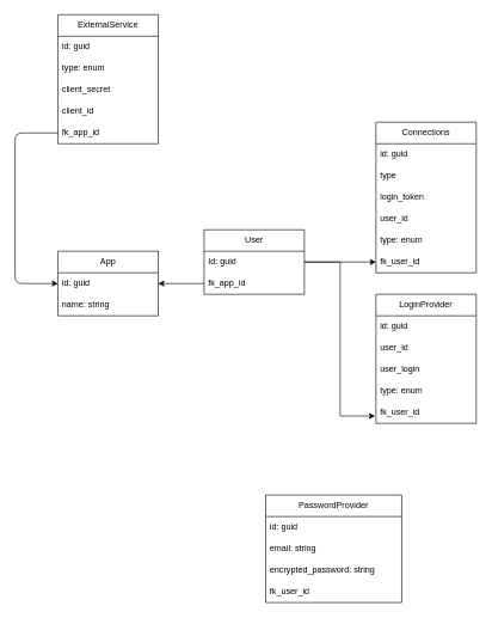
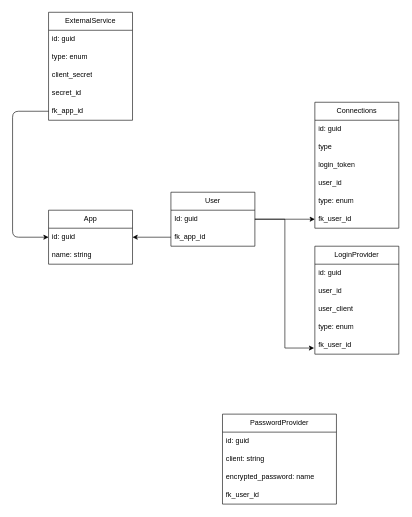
  <mxCell id="0" />
  <mxCell id="1" parent="0" />
  <mxCell id="2" value="User" style="swimlane;fontStyle=0;childLayout=stackLayout;horizontal=1;startSize=30;horizontalStack=0;resizeParent=1;resizeParentMax=0;resizeLast=0;collapsible=1;marginBottom=0;whiteSpace=wrap;html=1;" parent="1" vertex="1"><mxGeometry x="284" y="320" width="140" height="90" as="geometry" /></mxCell>
  <mxCell id="3" value="Id: guid" style="text;strokeColor=none;fillColor=none;align=left;verticalAlign=middle;spacingLeft=4;spacingRight=4;overflow=hidden;points=[[0,0.5],[1,0.5]];portConstraint=eastwest;rotatable=0;whiteSpace=wrap;html=1;" parent="2" vertex="1"><mxGeometry y="30" width="140" height="30" as="geometry" /></mxCell>
  <mxCell id="4" value="fk_app_id" style="text;strokeColor=none;fillColor=none;align=left;verticalAlign=middle;spacingLeft=4;spacingRight=4;overflow=hidden;points=[[0,0.5],[1,0.5]];portConstraint=eastwest;rotatable=0;whiteSpace=wrap;html=1;" parent="2" vertex="1"><mxGeometry y="60" width="140" height="30" as="geometry" /></mxCell>
  <mxCell id="5" value="Connections" style="swimlane;fontStyle=0;childLayout=stackLayout;horizontal=1;startSize=30;horizontalStack=0;resizeParent=1;resizeParentMax=0;resizeLast=0;collapsible=1;marginBottom=0;whiteSpace=wrap;html=1;" parent="1" vertex="1"><mxGeometry x="524" y="170" width="140" height="210" as="geometry" /></mxCell>
  <mxCell id="6" value="id: guid" style="text;strokeColor=none;fillColor=none;align=left;verticalAlign=middle;spacingLeft=4;spacingRight=4;overflow=hidden;points=[[0,0.5],[1,0.5]];portConstraint=eastwest;rotatable=0;whiteSpace=wrap;html=1;" parent="5" vertex="1"><mxGeometry y="30" width="140" height="30" as="geometry" /></mxCell>
  <mxCell id="7" value="type" style="text;strokeColor=none;fillColor=none;align=left;verticalAlign=middle;spacingLeft=4;spacingRight=4;overflow=hidden;points=[[0,0.5],[1,0.5]];portConstraint=eastwest;rotatable=0;whiteSpace=wrap;html=1;" parent="5" vertex="1"><mxGeometry y="60" width="140" height="30" as="geometry" /></mxCell>
  <mxCell id="8" value="login_token" style="text;strokeColor=none;fillColor=none;align=left;verticalAlign=middle;spacingLeft=4;spacingRight=4;overflow=hidden;points=[[0,0.5],[1,0.5]];portConstraint=eastwest;rotatable=0;whiteSpace=wrap;html=1;" parent="5" vertex="1"><mxGeometry y="90" width="140" height="30" as="geometry" /></mxCell>
  <mxCell id="9" value="user_id" style="text;strokeColor=none;fillColor=none;align=left;verticalAlign=middle;spacingLeft=4;spacingRight=4;overflow=hidden;points=[[0,0.5],[1,0.5]];portConstraint=eastwest;rotatable=0;whiteSpace=wrap;html=1;" parent="5" vertex="1"><mxGeometry y="120" width="140" height="30" as="geometry" /></mxCell>
  <mxCell id="10" value="type: enum" style="text;strokeColor=none;fillColor=none;align=left;verticalAlign=middle;spacingLeft=4;spacingRight=4;overflow=hidden;points=[[0,0.5],[1,0.5]];portConstraint=eastwest;rotatable=0;whiteSpace=wrap;html=1;" parent="5" vertex="1"><mxGeometry y="150" width="140" height="30" as="geometry" /></mxCell>
  <mxCell id="11" value="fk_user_id" style="text;strokeColor=none;fillColor=none;align=left;verticalAlign=middle;spacingLeft=4;spacingRight=4;overflow=hidden;points=[[0,0.5],[1,0.5]];portConstraint=eastwest;rotatable=0;whiteSpace=wrap;html=1;" parent="5" vertex="1"><mxGeometry y="180" width="140" height="30" as="geometry" /></mxCell>
  <mxCell id="12" value="LoginProvider" style="swimlane;fontStyle=0;childLayout=stackLayout;horizontal=1;startSize=30;horizontalStack=0;resizeParent=1;resizeParentMax=0;resizeLast=0;collapsible=1;marginBottom=0;whiteSpace=wrap;html=1;" parent="1" vertex="1"><mxGeometry x="524" y="410" width="140" height="180" as="geometry" /></mxCell>
  <mxCell id="13" value="id: guid" style="text;strokeColor=none;fillColor=none;align=left;verticalAlign=middle;spacingLeft=4;spacingRight=4;overflow=hidden;points=[[0,0.5],[1,0.5]];portConstraint=eastwest;rotatable=0;whiteSpace=wrap;html=1;" parent="12" vertex="1"><mxGeometry y="30" width="140" height="30" as="geometry" /></mxCell>
  <mxCell id="14" value="user_id" style="text;strokeColor=none;fillColor=none;align=left;verticalAlign=middle;spacingLeft=4;spacingRight=4;overflow=hidden;points=[[0,0.5],[1,0.5]];portConstraint=eastwest;rotatable=0;whiteSpace=wrap;html=1;" parent="12" vertex="1"><mxGeometry y="60" width="140" height="30" as="geometry" /></mxCell>
- <mxCell id="15" value="user_login" style="text;strokeColor=none;fillColor=none;align=left;verticalAlign=middle;spacingLeft=4;spacingRight=4;overflow=hidden;points=[[0,0.5],[1,0.5]];portConstraint=eastwest;rotatable=0;whiteSpace=wrap;html=1;" parent="12" vertex="1"><mxGeometry y="90" width="140" height="30" as="geometry" /></mxCell>
+ <mxCell id="15" value="user_client" style="text;strokeColor=none;fillColor=none;align=left;verticalAlign=middle;spacingLeft=4;spacingRight=4;overflow=hidden;points=[[0,0.5],[1,0.5]];portConstraint=eastwest;rotatable=0;whiteSpace=wrap;html=1;" parent="12" vertex="1"><mxGeometry y="90" width="140" height="30" as="geometry" /></mxCell>
  <mxCell id="16" value="type: enum" style="text;strokeColor=none;fillColor=none;align=left;verticalAlign=middle;spacingLeft=4;spacingRight=4;overflow=hidden;points=[[0,0.5],[1,0.5]];portConstraint=eastwest;rotatable=0;whiteSpace=wrap;html=1;" parent="12" vertex="1"><mxGeometry y="120" width="140" height="30" as="geometry" /></mxCell>
  <mxCell id="17" value="fk_user_id" style="text;strokeColor=none;fillColor=none;align=left;verticalAlign=middle;spacingLeft=4;spacingRight=4;overflow=hidden;points=[[0,0.5],[1,0.5]];portConstraint=eastwest;rotatable=0;whiteSpace=wrap;html=1;" parent="12" vertex="1"><mxGeometry y="150" width="140" height="30" as="geometry" /></mxCell>
  <mxCell id="18" style="edgeStyle=orthogonalEdgeStyle;rounded=0;orthogonalLoop=1;jettySize=auto;html=1;" parent="1" source="3" target="11" edge="1"><mxGeometry relative="1" as="geometry" /></mxCell>
  <mxCell id="19" style="edgeStyle=orthogonalEdgeStyle;rounded=0;orthogonalLoop=1;jettySize=auto;html=1;exitX=1;exitY=0.5;exitDx=0;exitDy=0;entryX=-0.009;entryY=0.66;entryDx=0;entryDy=0;entryPerimeter=0;" parent="1" source="3" target="17" edge="1"><mxGeometry relative="1" as="geometry" /></mxCell>
  <mxCell id="20" value="App" style="swimlane;fontStyle=0;childLayout=stackLayout;horizontal=1;startSize=30;horizontalStack=0;resizeParent=1;resizeParentMax=0;resizeLast=0;collapsible=1;marginBottom=0;whiteSpace=wrap;html=1;" parent="1" vertex="1"><mxGeometry x="80" y="350" width="140" height="90" as="geometry" /></mxCell>
  <mxCell id="21" value="id: guid" style="text;strokeColor=none;fillColor=none;align=left;verticalAlign=middle;spacingLeft=4;spacingRight=4;overflow=hidden;points=[[0,0.5],[1,0.5]];portConstraint=eastwest;rotatable=0;whiteSpace=wrap;html=1;" parent="20" vertex="1"><mxGeometry y="30" width="140" height="30" as="geometry" /></mxCell>
  <mxCell id="22" value="name: string" style="text;strokeColor=none;fillColor=none;align=left;verticalAlign=middle;spacingLeft=4;spacingRight=4;overflow=hidden;points=[[0,0.5],[1,0.5]];portConstraint=eastwest;rotatable=0;whiteSpace=wrap;html=1;" parent="20" vertex="1"><mxGeometry y="60" width="140" height="30" as="geometry" /></mxCell>
  <mxCell id="23" value="ExternalService" style="swimlane;fontStyle=0;childLayout=stackLayout;horizontal=1;startSize=30;horizontalStack=0;resizeParent=1;resizeParentMax=0;resizeLast=0;collapsible=1;marginBottom=0;whiteSpace=wrap;html=1;" parent="1" vertex="1"><mxGeometry x="80" y="20" width="140" height="180" as="geometry" /></mxCell>
  <mxCell id="24" value="id: guid" style="text;strokeColor=none;fillColor=none;align=left;verticalAlign=middle;spacingLeft=4;spacingRight=4;overflow=hidden;points=[[0,0.5],[1,0.5]];portConstraint=eastwest;rotatable=0;whiteSpace=wrap;html=1;" parent="23" vertex="1"><mxGeometry y="30" width="140" height="30" as="geometry" /></mxCell>
  <mxCell id="25" value="type: enum" style="text;strokeColor=none;fillColor=none;align=left;verticalAlign=middle;spacingLeft=4;spacingRight=4;overflow=hidden;points=[[0,0.5],[1,0.5]];portConstraint=eastwest;rotatable=0;whiteSpace=wrap;html=1;" parent="23" vertex="1"><mxGeometry y="60" width="140" height="30" as="geometry" /></mxCell>
  <mxCell id="26" value="client_secret" style="text;strokeColor=none;fillColor=none;align=left;verticalAlign=middle;spacingLeft=4;spacingRight=4;overflow=hidden;points=[[0,0.5],[1,0.5]];portConstraint=eastwest;rotatable=0;whiteSpace=wrap;html=1;" parent="23" vertex="1"><mxGeometry y="90" width="140" height="30" as="geometry" /></mxCell>
- <mxCell id="27" value="client_id" style="text;strokeColor=none;fillColor=none;align=left;verticalAlign=middle;spacingLeft=4;spacingRight=4;overflow=hidden;points=[[0,0.5],[1,0.5]];portConstraint=eastwest;rotatable=0;whiteSpace=wrap;html=1;" parent="23" vertex="1"><mxGeometry y="120" width="140" height="30" as="geometry" /></mxCell>
+ <mxCell id="27" value="secret_id" style="text;strokeColor=none;fillColor=none;align=left;verticalAlign=middle;spacingLeft=4;spacingRight=4;overflow=hidden;points=[[0,0.5],[1,0.5]];portConstraint=eastwest;rotatable=0;whiteSpace=wrap;html=1;" parent="23" vertex="1"><mxGeometry y="120" width="140" height="30" as="geometry" /></mxCell>
  <mxCell id="28" value="fk_app_id" style="text;strokeColor=none;fillColor=none;align=left;verticalAlign=middle;spacingLeft=4;spacingRight=4;overflow=hidden;points=[[0,0.5],[1,0.5]];portConstraint=eastwest;rotatable=0;whiteSpace=wrap;html=1;" parent="23" vertex="1"><mxGeometry y="150" width="140" height="30" as="geometry" /></mxCell>
  <mxCell id="29" style="edgeStyle=none;html=1;exitX=0;exitY=0.5;exitDx=0;exitDy=0;entryX=1;entryY=0.5;entryDx=0;entryDy=0;" parent="1" source="4" target="21" edge="1"><mxGeometry relative="1" as="geometry" /></mxCell>
  <mxCell id="30" style="edgeStyle=none;html=1;exitX=0;exitY=0.5;exitDx=0;exitDy=0;entryX=0;entryY=0.5;entryDx=0;entryDy=0;" parent="1" source="28" target="21" edge="1"><mxGeometry relative="1" as="geometry"><Array as="points"><mxPoint x="20" y="185" /><mxPoint x="20" y="395" /></Array></mxGeometry></mxCell>
  <mxCell id="31" value="PasswordProvider" style="swimlane;fontStyle=0;childLayout=stackLayout;horizontal=1;startSize=30;horizontalStack=0;resizeParent=1;resizeParentMax=0;resizeLast=0;collapsible=1;marginBottom=0;whiteSpace=wrap;html=1;" vertex="1" parent="1"><mxGeometry x="370" y="690" width="190" height="150" as="geometry" /></mxCell>
  <mxCell id="32" value="id: guid" style="text;strokeColor=none;fillColor=none;align=left;verticalAlign=middle;spacingLeft=4;spacingRight=4;overflow=hidden;points=[[0,0.5],[1,0.5]];portConstraint=eastwest;rotatable=0;whiteSpace=wrap;html=1;" vertex="1" parent="31"><mxGeometry y="30" width="190" height="30" as="geometry" /></mxCell>
- <mxCell id="33" value="email: string" style="text;strokeColor=none;fillColor=none;align=left;verticalAlign=middle;spacingLeft=4;spacingRight=4;overflow=hidden;points=[[0,0.5],[1,0.5]];portConstraint=eastwest;rotatable=0;whiteSpace=wrap;html=1;" vertex="1" parent="31"><mxGeometry y="60" width="190" height="30" as="geometry" /></mxCell>
- <mxCell id="34" value="encrypted_password: string" style="text;strokeColor=none;fillColor=none;align=left;verticalAlign=middle;spacingLeft=4;spacingRight=4;overflow=hidden;points=[[0,0.5],[1,0.5]];portConstraint=eastwest;rotatable=0;whiteSpace=wrap;html=1;" vertex="1" parent="31"><mxGeometry y="90" width="190" height="30" as="geometry" /></mxCell>
+ <mxCell id="33" value="client: string" style="text;strokeColor=none;fillColor=none;align=left;verticalAlign=middle;spacingLeft=4;spacingRight=4;overflow=hidden;points=[[0,0.5],[1,0.5]];portConstraint=eastwest;rotatable=0;whiteSpace=wrap;html=1;" vertex="1" parent="31"><mxGeometry y="60" width="190" height="30" as="geometry" /></mxCell>
+ <mxCell id="34" value="encrypted_password: name" style="text;strokeColor=none;fillColor=none;align=left;verticalAlign=middle;spacingLeft=4;spacingRight=4;overflow=hidden;points=[[0,0.5],[1,0.5]];portConstraint=eastwest;rotatable=0;whiteSpace=wrap;html=1;" vertex="1" parent="31"><mxGeometry y="90" width="190" height="30" as="geometry" /></mxCell>
  <mxCell id="35" value="fk_user_id" style="text;strokeColor=none;fillColor=none;align=left;verticalAlign=middle;spacingLeft=4;spacingRight=4;overflow=hidden;points=[[0,0.5],[1,0.5]];portConstraint=eastwest;rotatable=0;whiteSpace=wrap;html=1;" vertex="1" parent="31"><mxGeometry y="120" width="190" height="30" as="geometry" /></mxCell>
